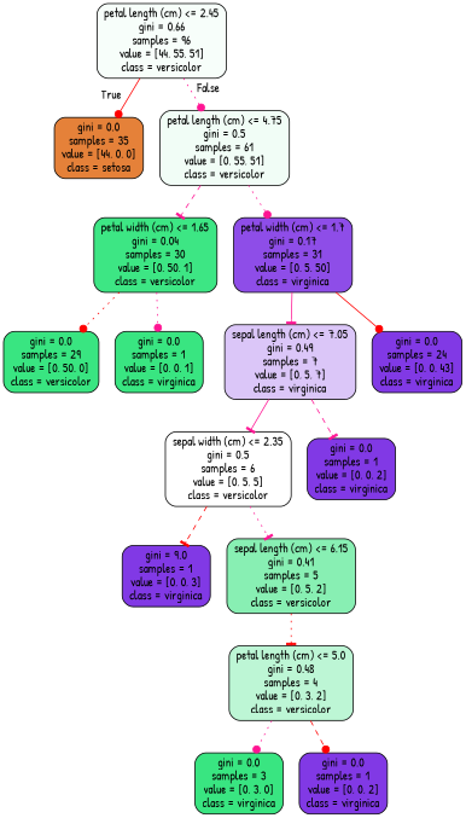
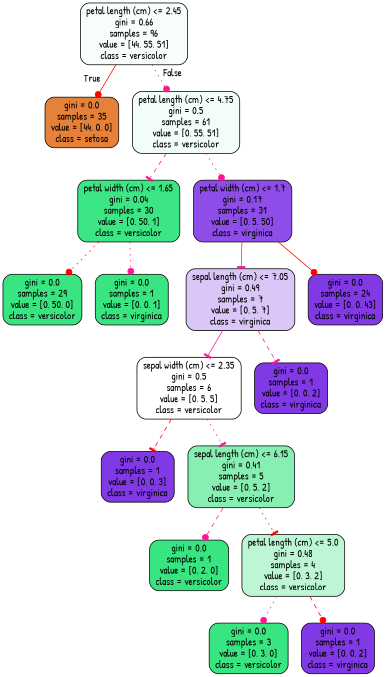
  digraph {
    fontname="Patrick Hand"
    node [color=black fillcolor="#39e581" fontname="Patrick Hand" shape=box style="filled, rounded"]
    edge [arrowhead=dot color=deeppink fontname="Patrick Hand" style=dotted]
    n1 [fillcolor="#f7fefa" label="petal length (cm) <= 2.45\ngini = 0.66\nsamples = 96\nvalue = [44, 55, 51]\nclass = versicolor"]
    n2 [fillcolor="#e58139" label="gini = 0.0\nsamples = 35\nvalue = [44, 0, 0]\nclass = setosa"]
    n3 [fillcolor="#f1fdf6" label="petal length (cm) <= 4.75\ngini = 0.5\nsamples = 61\nvalue = [0, 55, 51]\nclass = versicolor"]
    n4 [fillcolor="#3de684" label="petal width (cm) <= 1.65\ngini = 0.04\nsamples = 30\nvalue = [0, 50, 1]\nclass = versicolor"]
    n5 [fillcolor="#8e4de8" label="petal width (cm) <= 1.7\ngini = 0.17\nsamples = 31\nvalue = [0, 5, 50]\nclass = virginica"]
    n6 [label="gini = 0.0\nsamples = 29\nvalue = [0, 50, 0]\nclass = versicolor"]
    n7 [label="gini = 0.0\nsamples = 1\nvalue = [0, 0, 1]\nclass = virginica"]
    n8 [fillcolor="#dbc6f8" label="sepal length (cm) <= 7.05\ngini = 0.49\nsamples = 7\nvalue = [0, 5, 7]\nclass = virginica"]
    n9 [fillcolor="#8139e5" label="gini = 0.0\nsamples = 24\nvalue = [0, 0, 43]\nclass = virginica"]
    n10 [fillcolor="#ffffff" label="sepal width (cm) <= 2.35\ngini = 0.5\nsamples = 6\nvalue = [0, 5, 5]\nclass = versicolor"]
    n11 [fillcolor="#8139e5" label="gini = 0.0\nsamples = 1\nvalue = [0, 0, 2]\nclass = virginica"]
-   n12 [fillcolor="#8139e5" label="gini = 9.0\nsamples = 1\nvalue = [0, 0, 3]\nclass = virginica"]
+   n12 [fillcolor="#8139e5" label="gini = 0.0\nsamples = 1\nvalue = [0, 0, 3]\nclass = virginica"]
    n13 [fillcolor="#88efb3" label="sepal length (cm) <= 6.15\ngini = 0.41\nsamples = 5\nvalue = [0, 5, 2]\nclass = versicolor"]
+   n14 [label="gini = 0.0\nsamples = 1\nvalue = [0, 2, 0]\nclass = versicolor"]
    n15 [fillcolor="#bdf6d5" label="petal length (cm) <= 5.0\ngini = 0.48\nsamples = 4\nvalue = [0, 3, 2]\nclass = versicolor"]
-   n16 [label="gini = 0.0\nsamples = 3\nvalue = [0, 3, 0]\nclass = virginica"]
+   n16 [label="gini = 0.0\nsamples = 3\nvalue = [0, 3, 0]\nclass = versicolor"]
    n17 [fillcolor="#8139e5" label="gini = 0.0\nsamples = 1\nvalue = [0, 0, 2]\nclass = virginica"]
    n1 -> n2 [color=red headlabel=True labelangle=45 labeldistance=2.5 style=solid]
    n1 -> n3 [headlabel=False labelangle=-45 labeldistance=2.5]
    n3 -> n4 [arrowhead=tee style=dashed]
    n3 -> n5
    n4 -> n6 [color=red]
    n4 -> n7
    n5 -> n8 [arrowhead=tee style=solid]
    n5 -> n9 [color=red style=solid]
    n8 -> n10 [arrowhead=tee style=solid]
    n8 -> n11 [arrowhead=tee style=dashed]
    n10 -> n12 [arrowhead=tee color=red style=dashed]
    n10 -> n13 [arrowhead=tee]
+   n13 -> n14 [style=dashed]
    n13 -> n15 [arrowhead=tee color=red]
    n15 -> n16
    n15 -> n17 [color=red style=dashed]
  }
